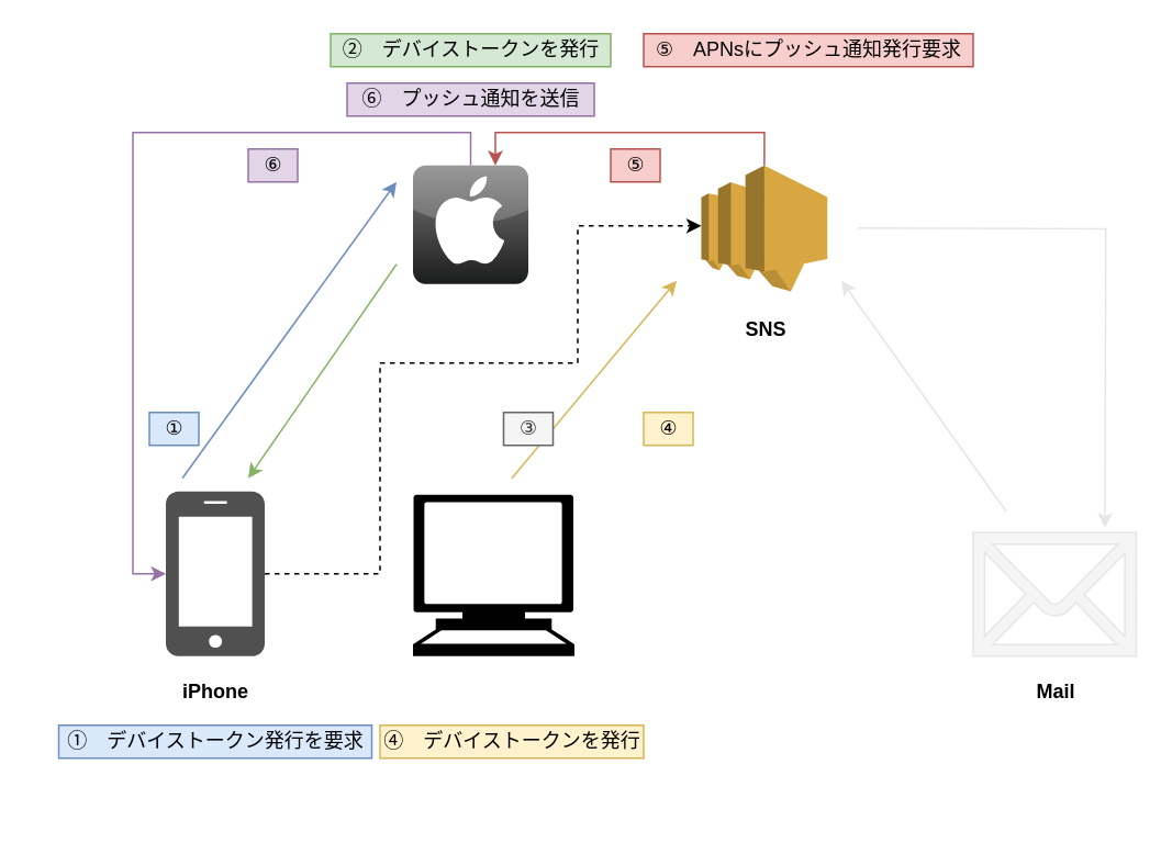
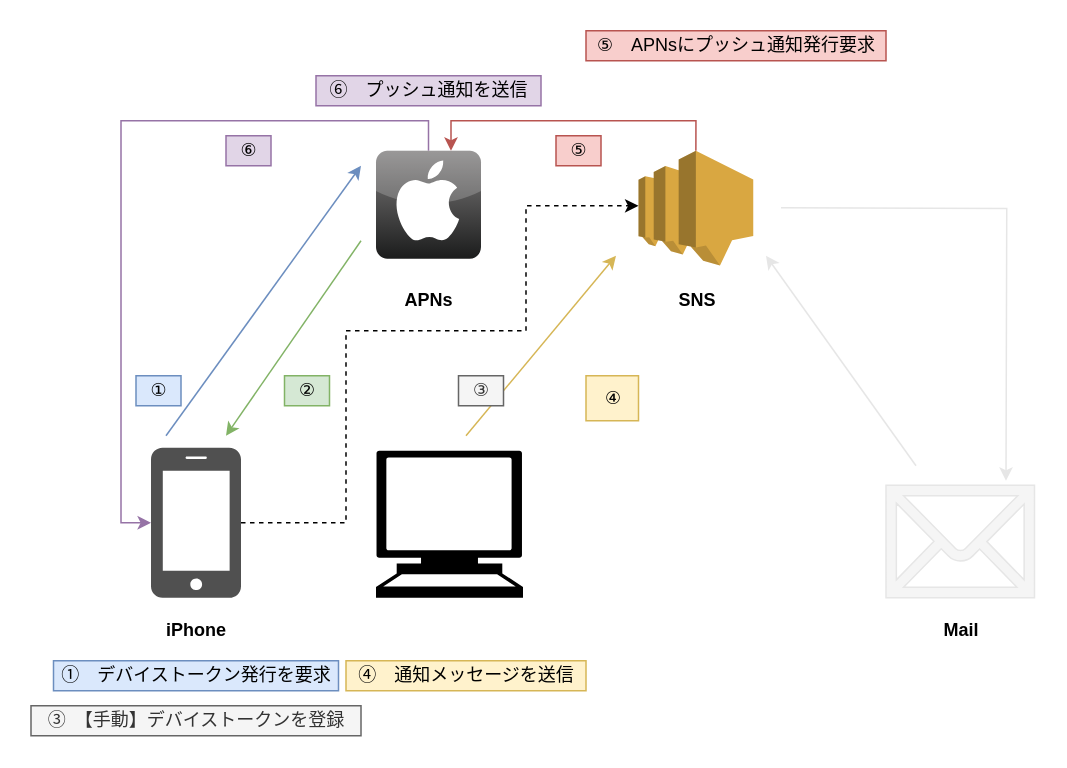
  <mxCell id="0" />
  <mxCell id="1" parent="0" />
  <mxCell id="2" value="" style="endArrow=classic;html=1;fillColor=#d5e8d4;strokeColor=#82b366;" edge="1" parent="1"><mxGeometry width="50" height="50" relative="1" as="geometry"><mxPoint x="240" y="160" as="sourcePoint" /><mxPoint x="150" y="290" as="targetPoint" /></mxGeometry></mxCell>
  <mxCell id="3" style="rounded=0;orthogonalLoop=1;jettySize=auto;html=1;fillColor=#fff2cc;strokeColor=#d6b656;" edge="1" parent="1"><mxGeometry relative="1" as="geometry"><mxPoint x="310" y="290" as="sourcePoint" /><mxPoint x="410" y="170" as="targetPoint" /></mxGeometry></mxCell>
  <mxCell id="4" value="" style="shape=mxgraph.signs.tech.computer;html=1;pointerEvents=1;fillColor=#000000;strokeColor=none;verticalLabelPosition=bottom;verticalAlign=top;align=center;" vertex="1" parent="1"><mxGeometry x="250" y="300" width="98" height="98" as="geometry" /></mxCell>
  <mxCell id="5" style="edgeStyle=orthogonalEdgeStyle;rounded=0;orthogonalLoop=1;jettySize=auto;html=1;fillColor=#ffe6cc;strokeColor=#E6E6E6;" edge="1" parent="1"><mxGeometry relative="1" as="geometry"><mxPoint x="520" y="138" as="sourcePoint" /><mxPoint x="670" y="320" as="targetPoint" /></mxGeometry></mxCell>
  <mxCell id="6" style="edgeStyle=orthogonalEdgeStyle;rounded=0;orthogonalLoop=1;jettySize=auto;html=1;exitX=0.5;exitY=0;exitDx=0;exitDy=0;exitPerimeter=0;strokeColor=#b85450;fillColor=#f8cecc;" edge="1" parent="1" source="7" target="25"><mxGeometry relative="1" as="geometry"><Array as="points"><mxPoint x="463" y="80" /><mxPoint x="300" y="80" /></Array></mxGeometry></mxCell>
  <mxCell id="7" value="" style="outlineConnect=0;dashed=0;verticalLabelPosition=bottom;verticalAlign=top;align=center;html=1;shape=mxgraph.aws3.sns;fillColor=#D9A741;gradientColor=none;" vertex="1" parent="1"><mxGeometry x="425" y="100" width="76.5" height="76.5" as="geometry" /></mxCell>
  <mxCell id="8" value="" style="shape=mxgraph.signs.tech.mail;html=1;pointerEvents=1;fillColor=#f5f5f5;verticalLabelPosition=bottom;verticalAlign=top;align=center;fontColor=#333333;strokeColor=#E6E6E6;" vertex="1" parent="1"><mxGeometry x="590" y="323" width="99" height="75" as="geometry" /></mxCell>
  <mxCell id="9" value="" style="endArrow=classic;html=1;fillColor=#dae8fc;strokeColor=#6c8ebf;" edge="1" parent="1"><mxGeometry width="50" height="50" relative="1" as="geometry"><mxPoint x="110" y="290" as="sourcePoint" /><mxPoint x="240" y="110" as="targetPoint" /></mxGeometry></mxCell>
  <mxCell id="10" value="" style="endArrow=classic;html=1;strokeColor=#E6E6E6;" edge="1" parent="1"><mxGeometry width="50" height="50" relative="1" as="geometry"><mxPoint x="610" y="310" as="sourcePoint" /><mxPoint x="510" y="170" as="targetPoint" /></mxGeometry></mxCell>
  <mxCell id="11" value="①　デバイストークン発行を要求" style="text;html=1;align=center;verticalAlign=middle;resizable=0;points=[];autosize=1;fillColor=#dae8fc;strokeColor=#6c8ebf;" vertex="1" parent="1"><mxGeometry x="35" y="440" width="190" height="20" as="geometry" /></mxCell>
  <mxCell id="12" value="①" style="text;html=1;align=center;verticalAlign=middle;resizable=0;points=[];autosize=1;fillColor=#dae8fc;strokeColor=#6c8ebf;" vertex="1" parent="1"><mxGeometry x="90" y="250" width="30" height="20" as="geometry" /></mxCell>
- <mxCell id="14" value="②　デバイストークンを発行" style="text;html=1;align=center;verticalAlign=middle;resizable=0;points=[];autosize=1;fillColor=#d5e8d4;strokeColor=#82b366;" vertex="1" parent="1"><mxGeometry x="200" y="20" width="170" height="20" as="geometry" /></mxCell>
+ <mxCell id="13" value="②" style="text;html=1;align=center;verticalAlign=middle;resizable=0;points=[];autosize=1;fillColor=#d5e8d4;strokeColor=#82b366;" vertex="1" parent="1"><mxGeometry x="189" y="250" width="30" height="20" as="geometry" /></mxCell>
  <mxCell id="15" value="⑤　APNsにプッシュ通知発行要求" style="text;html=1;align=center;verticalAlign=middle;resizable=0;points=[];autosize=1;fillColor=#f8cecc;strokeColor=#b85450;" vertex="1" parent="1"><mxGeometry x="390" y="20" width="200" height="20" as="geometry" /></mxCell>
  <mxCell id="16" value="③" style="text;html=1;align=center;verticalAlign=middle;resizable=0;points=[];autosize=1;fillColor=#f5f5f5;strokeColor=#666666;fontColor=#333333;" vertex="1" parent="1"><mxGeometry x="305" y="250" width="30" height="20" as="geometry" /></mxCell>
- <mxCell id="17" value="④　デバイストークンを発行" style="text;html=1;align=center;verticalAlign=middle;resizable=0;points=[];autosize=1;fillColor=#fff2cc;strokeColor=#d6b656;" vertex="1" parent="1"><mxGeometry x="230" y="440" width="160" height="20" as="geometry" /></mxCell>
- <mxCell id="18" value="④" style="text;html=1;align=center;verticalAlign=middle;resizable=0;points=[];autosize=1;fillColor=#fff2cc;strokeColor=#d6b656;" vertex="1" parent="1"><mxGeometry x="390" y="250" width="30" height="20" as="geometry" /></mxCell>
+ <mxCell id="17" value="④　通知メッセージを送信" style="text;html=1;align=center;verticalAlign=middle;resizable=0;points=[];autosize=1;fillColor=#fff2cc;strokeColor=#d6b656;" vertex="1" parent="1"><mxGeometry x="230" y="440" width="160" height="20" as="geometry" /></mxCell>
+ <mxCell id="18" value="④" style="text;html=1;align=center;verticalAlign=middle;resizable=0;points=[];autosize=1;fillColor=#fff2cc;strokeColor=#d6b656;" vertex="1" parent="1"><mxGeometry x="390" y="250" width="35" height="30" as="geometry" /></mxCell>
  <mxCell id="19" value="⑤" style="text;html=1;align=center;verticalAlign=middle;resizable=0;points=[];autosize=1;fillColor=#f8cecc;strokeColor=#b85450;" vertex="1" parent="1"><mxGeometry x="370" y="90" width="30" height="20" as="geometry" /></mxCell>
  <mxCell id="20" value="SNS" style="text;html=1;align=center;verticalAlign=middle;resizable=0;points=[];autosize=1;fontStyle=1" vertex="1" parent="1"><mxGeometry x="444" y="190" width="40" height="20" as="geometry" /></mxCell>
  <mxCell id="21" value="Mail" style="text;html=1;align=center;verticalAlign=middle;resizable=0;points=[];autosize=1;fontStyle=1" vertex="1" parent="1"><mxGeometry x="619.5" y="410" width="40" height="20" as="geometry" /></mxCell>
  <mxCell id="22" style="edgeStyle=orthogonalEdgeStyle;rounded=0;orthogonalLoop=1;jettySize=auto;html=1;entryX=0;entryY=0.48;entryDx=0;entryDy=0;entryPerimeter=0;dashed=1;" edge="1" parent="1" source="23" target="7"><mxGeometry relative="1" as="geometry"><Array as="points"><mxPoint x="230" y="348" /><mxPoint x="230" y="220" /><mxPoint x="350" y="220" /><mxPoint x="350" y="137" /></Array></mxGeometry></mxCell>
  <mxCell id="23" value="" style="pointerEvents=1;shadow=0;dashed=0;html=1;strokeColor=none;fillColor=#505050;labelPosition=center;verticalLabelPosition=bottom;verticalAlign=top;outlineConnect=0;align=center;shape=mxgraph.office.devices.cell_phone_iphone_proportional;" vertex="1" parent="1"><mxGeometry x="100" y="298" width="60" height="100" as="geometry" /></mxCell>
  <mxCell id="24" style="edgeStyle=orthogonalEdgeStyle;rounded=0;orthogonalLoop=1;jettySize=auto;html=1;strokeColor=#9673a6;fillColor=#e1d5e7;" edge="1" parent="1" source="25" target="23"><mxGeometry relative="1" as="geometry"><Array as="points"><mxPoint x="285" y="80" /><mxPoint x="80" y="80" /><mxPoint x="80" y="348" /></Array></mxGeometry></mxCell>
  <mxCell id="25" value="" style="dashed=0;outlineConnect=0;html=1;align=center;labelPosition=center;verticalLabelPosition=bottom;verticalAlign=top;shape=mxgraph.webicons.apple;fillColor=#807E7E;gradientColor=#1B1C1C" vertex="1" parent="1"><mxGeometry x="250" y="100" width="70" height="72" as="geometry" /></mxCell>
  <mxCell id="26" value="iPhone" style="text;html=1;align=center;verticalAlign=middle;resizable=0;points=[];autosize=1;fontStyle=1" vertex="1" parent="1"><mxGeometry x="100" y="410" width="60" height="20" as="geometry" /></mxCell>
+ <mxCell id="27" value="APNs" style="text;html=1;align=center;verticalAlign=middle;resizable=0;points=[];autosize=1;fontStyle=1" vertex="1" parent="1"><mxGeometry x="260" y="190" width="50" height="20" as="geometry" /></mxCell>
+ <mxCell id="28" value="③　【手動】デバイストークンを登録" style="text;html=1;align=center;verticalAlign=middle;resizable=0;points=[];autosize=1;fillColor=#f5f5f5;strokeColor=#666666;fontColor=#333333;" vertex="1" parent="1"><mxGeometry x="20" y="470" width="220" height="20" as="geometry" /></mxCell>
  <mxCell id="29" value="⑥　プッシュ通知を送信" style="text;html=1;align=center;verticalAlign=middle;resizable=0;points=[];autosize=1;fillColor=#e1d5e7;strokeColor=#9673a6;" vertex="1" parent="1"><mxGeometry x="210" y="50" width="150" height="20" as="geometry" /></mxCell>
  <mxCell id="30" value="⑥" style="text;html=1;align=center;verticalAlign=middle;resizable=0;points=[];autosize=1;fillColor=#e1d5e7;strokeColor=#9673a6;" vertex="1" parent="1"><mxGeometry x="150" y="90" width="30" height="20" as="geometry" /></mxCell>
